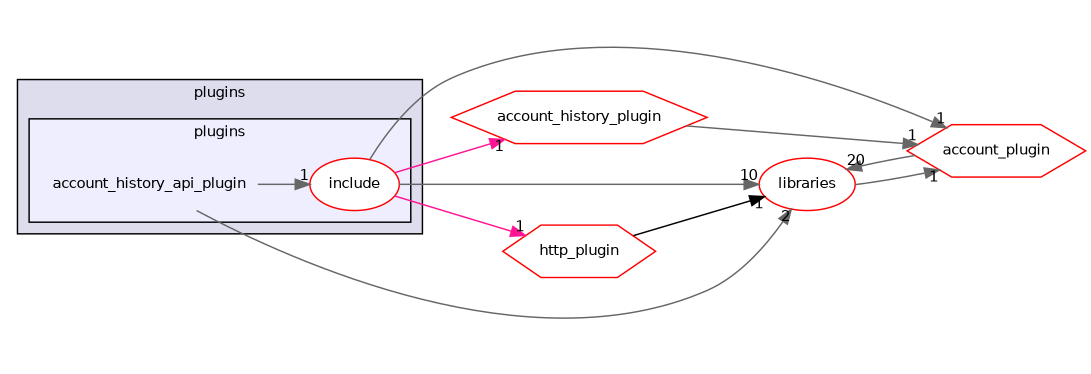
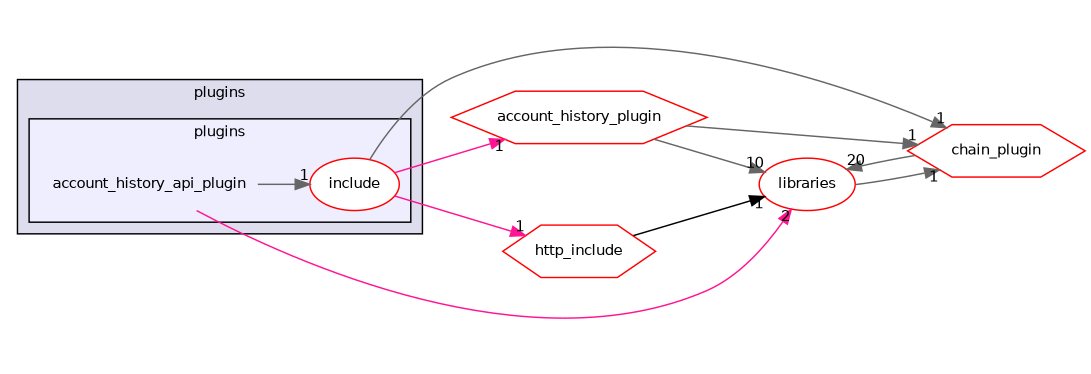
  digraph {
    compound=true
    rankdir=LR
    fontname="DejaVu Sans"
    node [fontname="DejaVu Sans" fontsize=10 shape=hexagon color=red fillcolor=white style=filled]
    edge [headlabel=1 labeldistance=1.5 labelfontname=Helvetica labelfontsize=10 color=gray40 fontname="DejaVu Sans"]
    n1 [label=account_history_api_plugin shape=plaintext color="" fillcolor="" style=""]
    n2 [label=include shape=ellipse]
    n3 [label=libraries shape=ellipse]
-   n4 [label=account_plugin]
+   n4 [label=chain_plugin]
    n5 [label=account_history_plugin]
-   n6 [label=http_plugin]
+   n6 [label=http_include]
    subgraph cluster_1 {
      bgcolor="#ddddee"
      fontsize=10
      label=plugins
      pencolor=black
      subgraph cluster_2 {
        bgcolor="#eeeeff"
        fontsize=10
        pencolor=black
        n1
        n2
      }
    }
    n1 -> n2
-   n1 -> n3 [headlabel=2]
+   n1 -> n3 [headlabel=2 color=deeppink]
    n2 -> n4
    n2 -> n5 [color=deeppink]
    n2 -> n6 [color=deeppink]
    n3 -> n4
    n4 -> n3 [headlabel=20]
-   n2 -> n3 [headlabel=10]
+   n5 -> n3 [headlabel=10]
    n5 -> n4
    n6 -> n3 [color=black]
  }
